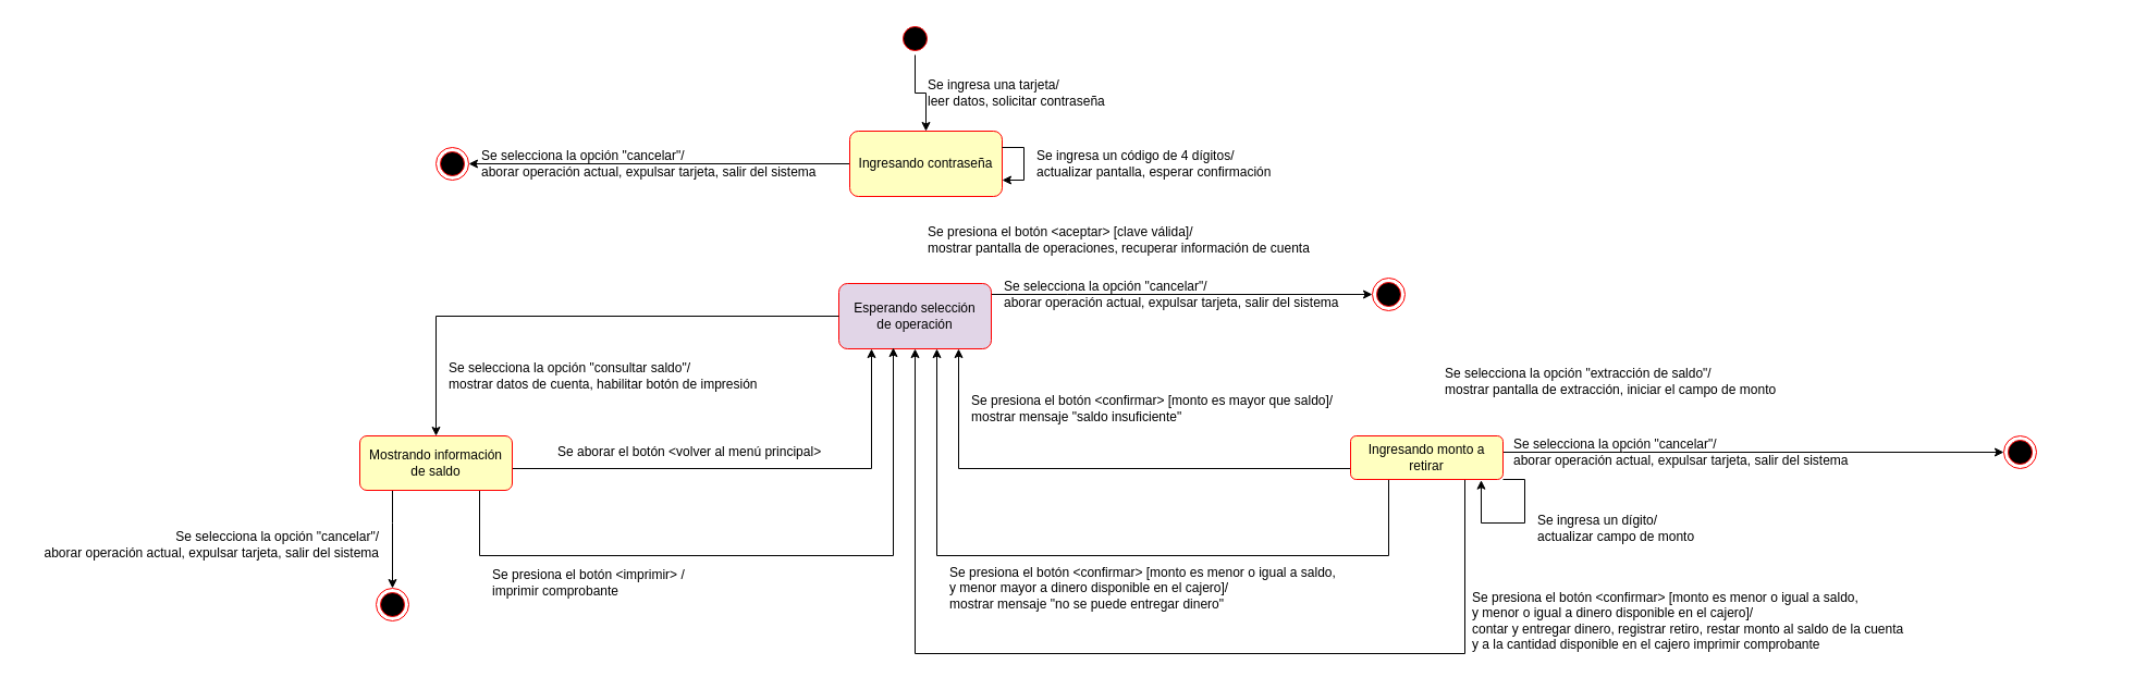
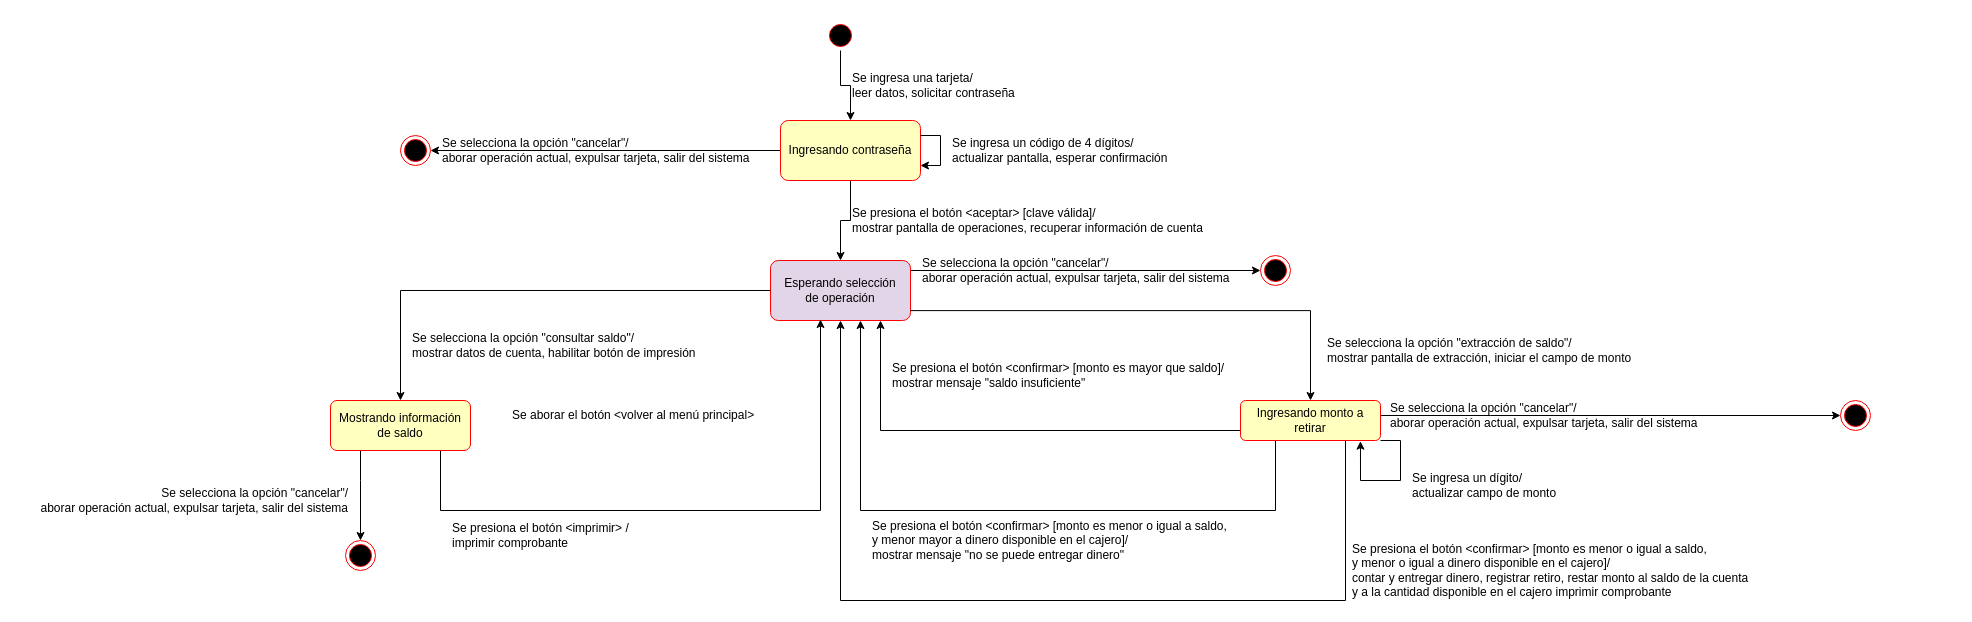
  <mxCell id="0" />
  <mxCell id="1" parent="0" />
  <mxCell id="2" style="edgeStyle=orthogonalEdgeStyle;rounded=0;orthogonalLoop=1;jettySize=auto;html=1;entryX=0.5;entryY=0;entryDx=0;entryDy=0;" edge="1" parent="1" source="3" target="6"><mxGeometry relative="1" as="geometry" /></mxCell>
  <mxCell id="3" value="" style="ellipse;html=1;shape=startState;fillColor=#000000;strokeColor=#ff0000;" vertex="1" parent="1"><mxGeometry x="825" y="20" width="30" height="30" as="geometry" /></mxCell>
+ <mxCell id="4" style="edgeStyle=orthogonalEdgeStyle;rounded=0;orthogonalLoop=1;jettySize=auto;html=1;entryX=0.5;entryY=0;entryDx=0;entryDy=0;" edge="1" parent="1" source="6" target="11"><mxGeometry relative="1" as="geometry" /></mxCell>
  <mxCell id="5" style="edgeStyle=orthogonalEdgeStyle;rounded=0;orthogonalLoop=1;jettySize=auto;html=1;entryX=1;entryY=0.5;entryDx=0;entryDy=0;" edge="1" parent="1" source="6" target="24"><mxGeometry relative="1" as="geometry" /></mxCell>
  <mxCell id="6" value="Ingresando contraseña" style="rounded=1;whiteSpace=wrap;html=1;arcSize=13;fontColor=#000000;fillColor=#ffffc0;strokeColor=#ff0000;" vertex="1" parent="1"><mxGeometry x="780" y="120" width="140" height="60" as="geometry" /></mxCell>
  <mxCell id="7" value="&lt;div align=&quot;left&quot;&gt;Se ingresa una tarjeta/&lt;/div&gt;&lt;div align=&quot;left&quot;&gt;leer datos, solicitar contraseña&lt;br&gt;&lt;/div&gt;" style="text;html=1;strokeColor=none;fillColor=none;align=left;verticalAlign=middle;whiteSpace=wrap;rounded=0;" vertex="1" parent="1"><mxGeometry x="850" y="70" width="205" height="30" as="geometry" /></mxCell>
  <mxCell id="8" style="edgeStyle=orthogonalEdgeStyle;rounded=0;orthogonalLoop=1;jettySize=auto;html=1;entryX=1;entryY=0.75;entryDx=0;entryDy=0;exitX=1;exitY=0.25;exitDx=0;exitDy=0;" edge="1" parent="1" source="6" target="6"><mxGeometry relative="1" as="geometry"><Array as="points"><mxPoint x="940" y="135" /><mxPoint x="940" y="165" /></Array></mxGeometry></mxCell>
  <mxCell id="9" value="&lt;div align=&quot;left&quot;&gt;Se ingresa un código de 4 dígitos/&lt;/div&gt;&lt;div align=&quot;left&quot;&gt;actualizar pantalla, esperar confirmación&lt;br&gt;&lt;/div&gt;" style="text;html=1;strokeColor=none;fillColor=none;align=left;verticalAlign=middle;whiteSpace=wrap;rounded=0;" vertex="1" parent="1"><mxGeometry x="950" y="135" width="240" height="30" as="geometry" /></mxCell>
  <mxCell id="10" style="edgeStyle=orthogonalEdgeStyle;rounded=0;orthogonalLoop=1;jettySize=auto;html=1;" edge="1" parent="1" source="11" target="25"><mxGeometry relative="1" as="geometry"><Array as="points"><mxPoint x="980" y="270" /><mxPoint x="980" y="270" /></Array></mxGeometry></mxCell>
  <mxCell id="11" value="&lt;div&gt;Esperando selección&lt;/div&gt;&lt;div&gt;de operación&lt;br&gt;&lt;/div&gt;" style="rounded=1;whiteSpace=wrap;html=1;arcSize=13;fontColor=#000000;fillColor=#e1d5e7;strokeColor=#ff0000;" vertex="1" parent="1"><mxGeometry x="770" y="260" width="140" height="60" as="geometry" /></mxCell>
  <mxCell id="12" value="&lt;div align=&quot;left&quot;&gt;Se presiona el botón &amp;lt;aceptar&amp;gt; [clave válida]/&lt;/div&gt;&lt;div align=&quot;left&quot;&gt;mostrar pantalla de operaciones, recuperar información de cuenta&lt;br&gt;&lt;/div&gt;" style="text;html=1;strokeColor=none;fillColor=none;align=left;verticalAlign=middle;whiteSpace=wrap;rounded=0;" vertex="1" parent="1"><mxGeometry x="850" y="200" width="390" height="40" as="geometry" /></mxCell>
+ <mxCell id="13" style="edgeStyle=orthogonalEdgeStyle;rounded=0;orthogonalLoop=1;jettySize=auto;html=1;entryX=0.5;entryY=0;entryDx=0;entryDy=0;exitX=0.998;exitY=0.835;exitDx=0;exitDy=0;exitPerimeter=0;" edge="1" parent="1" source="11" target="19"><mxGeometry relative="1" as="geometry"><mxPoint x="970" y="310" as="sourcePoint" /><Array as="points"><mxPoint x="1310" y="310" /></Array></mxGeometry></mxCell>
  <mxCell id="14" style="edgeStyle=orthogonalEdgeStyle;rounded=0;orthogonalLoop=1;jettySize=auto;html=1;entryX=0.5;entryY=0;entryDx=0;entryDy=0;" edge="1" parent="1" target="23"><mxGeometry relative="1" as="geometry"><mxPoint x="770" y="290" as="sourcePoint" /><Array as="points"><mxPoint x="400" y="290" /></Array></mxGeometry></mxCell>
  <mxCell id="15" style="edgeStyle=orthogonalEdgeStyle;rounded=0;orthogonalLoop=1;jettySize=auto;html=1;" edge="1" parent="1" source="19"><mxGeometry relative="1" as="geometry"><mxPoint x="880" y="320" as="targetPoint" /><Array as="points"><mxPoint x="880" y="430" /><mxPoint x="880" y="320" /></Array></mxGeometry></mxCell>
  <mxCell id="16" style="edgeStyle=orthogonalEdgeStyle;rounded=0;orthogonalLoop=1;jettySize=auto;html=1;exitX=0.25;exitY=1;exitDx=0;exitDy=0;" edge="1" parent="1" source="19"><mxGeometry relative="1" as="geometry"><mxPoint x="860" y="320" as="targetPoint" /><Array as="points"><mxPoint x="1275" y="510" /><mxPoint x="860" y="510" /></Array></mxGeometry></mxCell>
  <mxCell id="17" style="edgeStyle=orthogonalEdgeStyle;rounded=0;orthogonalLoop=1;jettySize=auto;html=1;exitX=0.75;exitY=1;exitDx=0;exitDy=0;" edge="1" parent="1" source="19"><mxGeometry relative="1" as="geometry"><mxPoint x="840" y="320" as="targetPoint" /><Array as="points"><mxPoint x="1345" y="600" /><mxPoint x="840" y="600" /></Array></mxGeometry></mxCell>
  <mxCell id="18" style="edgeStyle=orthogonalEdgeStyle;rounded=0;orthogonalLoop=1;jettySize=auto;html=1;entryX=0;entryY=0.5;entryDx=0;entryDy=0;" edge="1" parent="1" source="19" target="26"><mxGeometry relative="1" as="geometry"><mxPoint x="1570" y="430" as="targetPoint" /><Array as="points"><mxPoint x="1490" y="415" /><mxPoint x="1490" y="415" /></Array></mxGeometry></mxCell>
  <mxCell id="19" value="Ingresando monto a retirar" style="rounded=1;whiteSpace=wrap;html=1;arcSize=13;fontColor=#000000;fillColor=#ffffc0;strokeColor=#ff0000;" vertex="1" parent="1"><mxGeometry x="1240" y="400" width="140" height="40" as="geometry" /></mxCell>
  <mxCell id="20" style="edgeStyle=orthogonalEdgeStyle;rounded=0;orthogonalLoop=1;jettySize=auto;html=1;" edge="1" parent="1" source="23"><mxGeometry relative="1" as="geometry"><mxPoint x="820" y="319" as="targetPoint" /><Array as="points"><mxPoint x="440" y="510" /><mxPoint x="820" y="510" /></Array></mxGeometry></mxCell>
- <mxCell id="21" style="edgeStyle=orthogonalEdgeStyle;rounded=0;orthogonalLoop=1;jettySize=auto;html=1;" edge="1" parent="1" source="23" target="11"><mxGeometry relative="1" as="geometry"><mxPoint x="790" y="321" as="targetPoint" /><Array as="points"><mxPoint x="800" y="430" /></Array></mxGeometry></mxCell>
  <mxCell id="22" style="edgeStyle=orthogonalEdgeStyle;rounded=0;orthogonalLoop=1;jettySize=auto;html=1;entryX=0.5;entryY=0;entryDx=0;entryDy=0;" edge="1" parent="1" source="23" target="27"><mxGeometry relative="1" as="geometry"><Array as="points"><mxPoint x="360" y="480" /><mxPoint x="360" y="480" /></Array></mxGeometry></mxCell>
  <mxCell id="23" value="Mostrando información de saldo" style="rounded=1;whiteSpace=wrap;html=1;arcSize=13;fontColor=#000000;fillColor=#ffffc0;strokeColor=#ff0000;" vertex="1" parent="1"><mxGeometry x="330" y="400" width="140" height="50" as="geometry" /></mxCell>
  <mxCell id="24" value="" style="ellipse;html=1;shape=endState;fillColor=#000000;strokeColor=#ff0000;" vertex="1" parent="1"><mxGeometry x="400" y="135" width="30" height="30" as="geometry" /></mxCell>
  <mxCell id="25" value="" style="ellipse;html=1;shape=endState;fillColor=#000000;strokeColor=#ff0000;" vertex="1" parent="1"><mxGeometry x="1260" y="255" width="30" height="30" as="geometry" /></mxCell>
  <mxCell id="26" value="" style="ellipse;html=1;shape=endState;fillColor=#000000;strokeColor=#ff0000;" vertex="1" parent="1"><mxGeometry x="1840" y="400" width="30" height="30" as="geometry" /></mxCell>
  <mxCell id="27" value="" style="ellipse;html=1;shape=endState;fillColor=#000000;strokeColor=#ff0000;" vertex="1" parent="1"><mxGeometry x="345" y="540" width="30" height="30" as="geometry" /></mxCell>
  <mxCell id="28" value="&lt;div align=&quot;left&quot;&gt;Se selecciona la opción &quot;extracción de saldo&quot;/&lt;/div&gt;&lt;div align=&quot;left&quot;&gt;mostrar pantalla de extracción, iniciar el campo de monto&lt;br&gt;&lt;/div&gt;" style="text;html=1;strokeColor=none;fillColor=none;align=left;verticalAlign=middle;whiteSpace=wrap;rounded=0;" vertex="1" parent="1"><mxGeometry x="1325" y="330" width="385" height="40" as="geometry" /></mxCell>
  <mxCell id="29" value="&lt;div align=&quot;left&quot;&gt;Se selecciona la opción &quot;cancelar&quot;/&lt;/div&gt;&lt;div align=&quot;left&quot;&gt;aborar operación actual, expulsar tarjeta, salir del sistema&lt;br&gt;&lt;/div&gt;" style="text;html=1;strokeColor=none;fillColor=none;align=left;verticalAlign=middle;whiteSpace=wrap;rounded=0;" vertex="1" parent="1"><mxGeometry x="920" y="250" width="330" height="40" as="geometry" /></mxCell>
  <mxCell id="30" value="&lt;div align=&quot;left&quot;&gt;Se selecciona la opción &quot;cancelar&quot;/&lt;/div&gt;&lt;div align=&quot;left&quot;&gt;aborar operación actual, expulsar tarjeta, salir del sistema&lt;br&gt;&lt;/div&gt;" style="text;html=1;strokeColor=none;fillColor=none;align=left;verticalAlign=middle;whiteSpace=wrap;rounded=0;" vertex="1" parent="1"><mxGeometry x="1387.5" y="395" width="330" height="40" as="geometry" /></mxCell>
  <mxCell id="31" value="&lt;div align=&quot;left&quot;&gt;Se presiona el botón &amp;lt;confirmar&amp;gt; [monto es menor o igual a saldo,&lt;/div&gt;&lt;div align=&quot;left&quot;&gt;y menor o igual a dinero disponible en el cajero]/&lt;/div&gt;&lt;div align=&quot;left&quot;&gt;contar y entregar dinero, registrar retiro, restar monto al saldo de la cuenta&lt;/div&gt;&lt;div align=&quot;left&quot;&gt;y a la cantidad disponible en el cajero imprimir comprobante&lt;br&gt;&lt;/div&gt;" style="text;html=1;strokeColor=none;fillColor=none;align=left;verticalAlign=middle;whiteSpace=wrap;rounded=0;" vertex="1" parent="1"><mxGeometry x="1350" y="540" width="600" height="60" as="geometry" /></mxCell>
  <mxCell id="32" style="edgeStyle=orthogonalEdgeStyle;rounded=0;orthogonalLoop=1;jettySize=auto;html=1;entryX=0.857;entryY=1.017;entryDx=0;entryDy=0;entryPerimeter=0;" edge="1" parent="1" source="19" target="19"><mxGeometry relative="1" as="geometry"><Array as="points"><mxPoint x="1400" y="440" /><mxPoint x="1400" y="480" /><mxPoint x="1360" y="480" /></Array></mxGeometry></mxCell>
  <mxCell id="33" value="&lt;div align=&quot;left&quot;&gt;Se ingresa un dígito/&lt;/div&gt;&lt;div align=&quot;left&quot;&gt;actualizar campo de monto&lt;br&gt;&lt;/div&gt;" style="text;html=1;strokeColor=none;fillColor=none;align=left;verticalAlign=middle;whiteSpace=wrap;rounded=0;" vertex="1" parent="1"><mxGeometry x="1410" y="465" width="385" height="40" as="geometry" /></mxCell>
  <mxCell id="34" value="&lt;div align=&quot;left&quot;&gt;Se presiona el botón &amp;lt;confirmar&amp;gt; [monto es menor o igual a saldo,&lt;/div&gt;&lt;div align=&quot;left&quot;&gt;y menor mayor a dinero disponible en el cajero]/&lt;/div&gt;mostrar mensaje &quot;no se puede entregar dinero&quot;" style="text;html=1;strokeColor=none;fillColor=none;align=left;verticalAlign=middle;whiteSpace=wrap;rounded=0;" vertex="1" parent="1"><mxGeometry x="870" y="520" width="420" height="40" as="geometry" /></mxCell>
  <mxCell id="35" value="&lt;div align=&quot;left&quot;&gt;Se presiona el botón &amp;lt;confirmar&amp;gt; [monto es mayor que saldo]/&lt;/div&gt;mostrar mensaje &quot;saldo insuficiente&quot;" style="text;html=1;strokeColor=none;fillColor=none;align=left;verticalAlign=middle;whiteSpace=wrap;rounded=0;" vertex="1" parent="1"><mxGeometry x="890" y="360" width="420" height="30" as="geometry" /></mxCell>
  <mxCell id="36" value="&lt;div align=&quot;left&quot;&gt;Se selecciona la opción &quot;cancelar&quot;/&lt;/div&gt;&lt;div align=&quot;left&quot;&gt;aborar operación actual, expulsar tarjeta, salir del sistema&lt;br&gt;&lt;/div&gt;" style="text;html=1;strokeColor=none;fillColor=none;align=left;verticalAlign=middle;whiteSpace=wrap;rounded=0;" vertex="1" parent="1"><mxGeometry x="440" y="130" width="330" height="40" as="geometry" /></mxCell>
  <mxCell id="37" value="&lt;div align=&quot;left&quot;&gt;Se presiona el botón &amp;lt;imprimir&amp;gt; /&lt;/div&gt;imprimir comprobante" style="text;html=1;strokeColor=none;fillColor=none;align=left;verticalAlign=middle;whiteSpace=wrap;rounded=0;" vertex="1" parent="1"><mxGeometry x="450" y="520" width="200" height="30" as="geometry" /></mxCell>
  <mxCell id="38" value="&lt;div align=&quot;left&quot;&gt;Se aborar el botón &amp;lt;volver al menú principal&amp;gt;&lt;/div&gt;" style="text;html=1;strokeColor=none;fillColor=none;align=left;verticalAlign=middle;whiteSpace=wrap;rounded=0;" vertex="1" parent="1"><mxGeometry x="510" y="405" width="320" height="20" as="geometry" /></mxCell>
  <mxCell id="39" value="&lt;div align=&quot;right&quot;&gt;Se selecciona la opción &quot;cancelar&quot;/&lt;/div&gt;&lt;div align=&quot;right&quot;&gt;aborar operación actual, expulsar tarjeta, salir del sistema&lt;br&gt;&lt;/div&gt;" style="text;html=1;strokeColor=none;fillColor=none;align=right;verticalAlign=middle;whiteSpace=wrap;rounded=0;" vertex="1" parent="1"><mxGeometry x="20" y="480" width="330" height="40" as="geometry" /></mxCell>
  <mxCell id="40" value="&lt;div align=&quot;left&quot;&gt;Se selecciona la opción &quot;consultar saldo&quot;/&lt;/div&gt;&lt;div align=&quot;left&quot;&gt;mostrar datos de cuenta, habilitar botón de impresión&lt;br&gt;&lt;/div&gt;" style="text;html=1;strokeColor=none;fillColor=none;align=left;verticalAlign=middle;whiteSpace=wrap;rounded=0;" vertex="1" parent="1"><mxGeometry x="410" y="330" width="385" height="30" as="geometry" /></mxCell>
